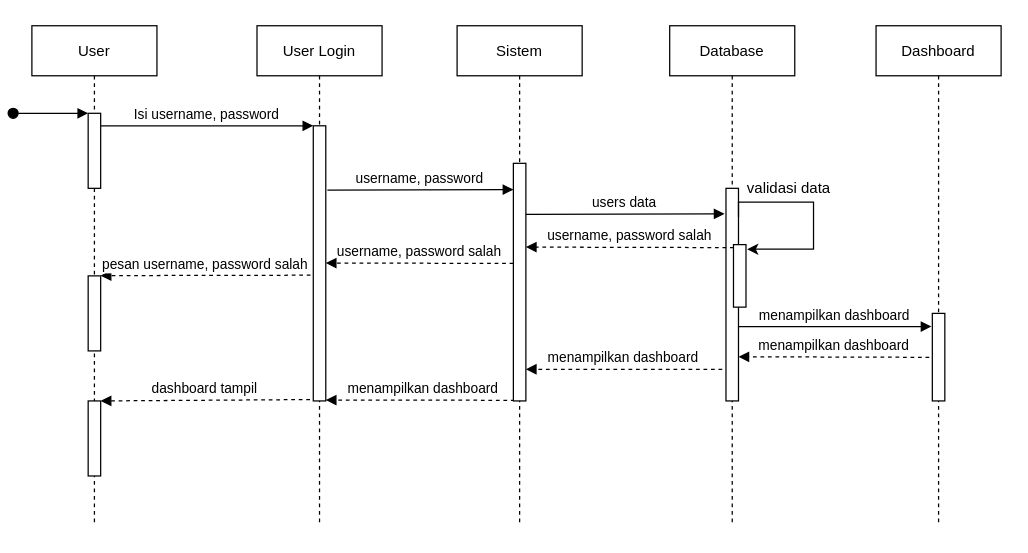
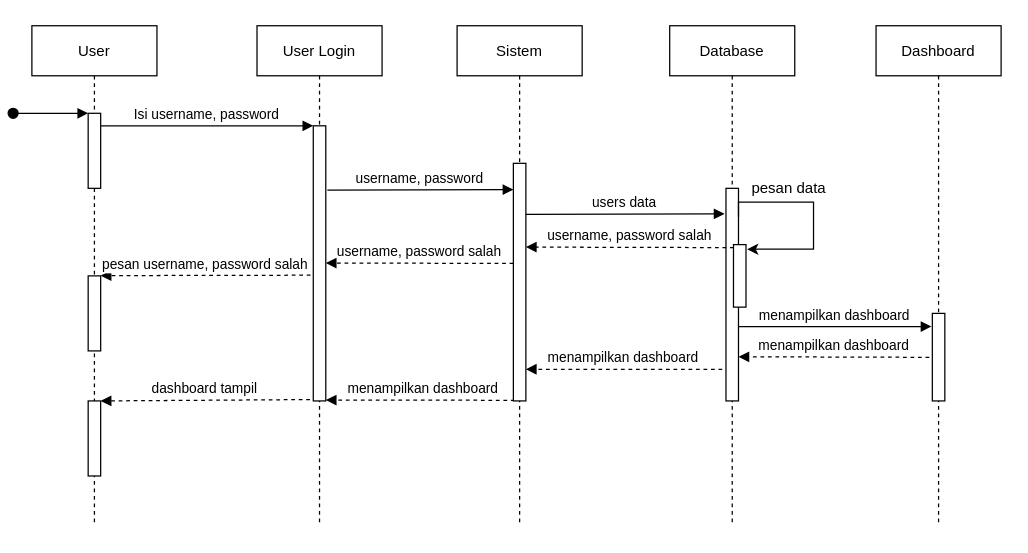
  <mxCell id="0" />
  <mxCell id="1" parent="0" />
  <mxCell id="2" value="User" style="shape=umlLifeline;perimeter=lifelinePerimeter;container=1;collapsible=0;recursiveResize=0;rounded=0;shadow=0;strokeWidth=1;" parent="1" vertex="1"><mxGeometry x="20" y="20" width="100" height="400" as="geometry" /></mxCell>
  <mxCell id="3" value="" style="points=[];perimeter=orthogonalPerimeter;rounded=0;shadow=0;strokeWidth=1;" parent="2" vertex="1"><mxGeometry x="45" y="70" width="10" height="60" as="geometry" /></mxCell>
  <mxCell id="4" value="" style="verticalAlign=bottom;startArrow=oval;endArrow=block;startSize=8;shadow=0;strokeWidth=1;rounded=0;" parent="2" target="3" edge="1"><mxGeometry relative="1" as="geometry"><mxPoint x="-15" y="70" as="sourcePoint" /></mxGeometry></mxCell>
  <mxCell id="5" value="" style="points=[];perimeter=orthogonalPerimeter;rounded=0;shadow=0;strokeWidth=1;" parent="2" vertex="1"><mxGeometry x="45" y="200" width="10" height="60" as="geometry" /></mxCell>
  <mxCell id="6" value="User Login" style="shape=umlLifeline;perimeter=lifelinePerimeter;container=1;collapsible=0;recursiveResize=0;rounded=0;shadow=0;strokeWidth=1;" parent="1" vertex="1"><mxGeometry x="200" y="20" width="100" height="400" as="geometry" /></mxCell>
  <mxCell id="7" value="" style="points=[];perimeter=orthogonalPerimeter;rounded=0;shadow=0;strokeWidth=1;" parent="6" vertex="1"><mxGeometry x="45" y="80" width="10" height="220" as="geometry" /></mxCell>
  <mxCell id="8" value="username, password salah" style="verticalAlign=bottom;endArrow=block;shadow=0;strokeWidth=1;rounded=0;exitX=0;exitY=0.421;exitDx=0;exitDy=0;exitPerimeter=0;dashed=1;" parent="6" source="12" edge="1"><mxGeometry relative="1" as="geometry"><mxPoint x="221.2" y="190.2" as="sourcePoint" /><mxPoint x="55.0" y="189.8" as="targetPoint" /></mxGeometry></mxCell>
  <mxCell id="9" value="menampilkan dashboard" style="verticalAlign=bottom;endArrow=block;shadow=0;strokeWidth=1;rounded=0;dashed=1;exitX=-0.297;exitY=0.852;exitDx=0;exitDy=0;exitPerimeter=0;" parent="6" edge="1"><mxGeometry relative="1" as="geometry"><mxPoint x="212.03" y="299.49" as="sourcePoint" /><mxPoint x="55" y="299.31" as="targetPoint" /></mxGeometry></mxCell>
  <mxCell id="10" value="Isi username, password" style="verticalAlign=bottom;endArrow=block;entryX=0;entryY=0;shadow=0;strokeWidth=1;rounded=0;" parent="1" source="3" target="7" edge="1"><mxGeometry relative="1" as="geometry"><mxPoint x="175" y="100" as="sourcePoint" /></mxGeometry></mxCell>
  <mxCell id="11" value="Sistem" style="shape=umlLifeline;perimeter=lifelinePerimeter;container=1;collapsible=0;recursiveResize=0;rounded=0;shadow=0;strokeWidth=1;" parent="1" vertex="1"><mxGeometry x="360" y="20" width="100" height="400" as="geometry" /></mxCell>
  <mxCell id="12" value="" style="points=[];perimeter=orthogonalPerimeter;rounded=0;shadow=0;strokeWidth=1;" parent="11" vertex="1"><mxGeometry x="45" y="110" width="10" height="190" as="geometry" /></mxCell>
  <mxCell id="13" value="Database" style="shape=umlLifeline;perimeter=lifelinePerimeter;container=1;collapsible=0;recursiveResize=0;rounded=0;shadow=0;strokeWidth=1;" parent="1" vertex="1"><mxGeometry x="530" y="20" width="100" height="400" as="geometry" /></mxCell>
  <mxCell id="14" value="" style="points=[];perimeter=orthogonalPerimeter;rounded=0;shadow=0;strokeWidth=1;" parent="13" vertex="1"><mxGeometry x="45" y="130" width="10" height="170" as="geometry" /></mxCell>
  <mxCell id="15" value="" style="points=[];perimeter=orthogonalPerimeter;rounded=0;shadow=0;strokeWidth=1;" parent="13" vertex="1"><mxGeometry x="51" y="175" width="10" height="50" as="geometry" /></mxCell>
  <mxCell id="16" style="edgeStyle=orthogonalEdgeStyle;rounded=0;orthogonalLoop=1;jettySize=auto;html=1;entryX=1.088;entryY=0.074;entryDx=0;entryDy=0;entryPerimeter=0;exitX=1.003;exitY=0.136;exitDx=0;exitDy=0;exitPerimeter=0;" parent="13" source="14" target="15" edge="1"><mxGeometry relative="1" as="geometry"><Array as="points"><mxPoint x="55" y="141" /><mxPoint x="115" y="141" /><mxPoint x="115" y="179" /></Array></mxGeometry></mxCell>
  <mxCell id="17" value="Dashboard" style="shape=umlLifeline;perimeter=lifelinePerimeter;container=1;collapsible=0;recursiveResize=0;rounded=0;shadow=0;strokeWidth=1;" parent="1" vertex="1"><mxGeometry x="695" y="20" width="100" height="400" as="geometry" /></mxCell>
  <mxCell id="18" value="" style="points=[];perimeter=orthogonalPerimeter;rounded=0;shadow=0;strokeWidth=1;" parent="17" vertex="1"><mxGeometry x="45" y="230" width="10" height="70" as="geometry" /></mxCell>
  <mxCell id="19" value="menampilkan dashboard" style="verticalAlign=bottom;endArrow=block;shadow=0;strokeWidth=1;rounded=0;dashed=1;exitX=-0.245;exitY=0.502;exitDx=0;exitDy=0;exitPerimeter=0;" parent="17" source="18" edge="1"><mxGeometry relative="1" as="geometry"><mxPoint x="30" y="264.66" as="sourcePoint" /><mxPoint x="-110" y="264.66" as="targetPoint" /></mxGeometry></mxCell>
  <mxCell id="20" value="username, password" style="verticalAlign=bottom;endArrow=block;shadow=0;strokeWidth=1;rounded=0;exitX=1.129;exitY=0.234;exitDx=0;exitDy=0;exitPerimeter=0;" parent="1" source="7" edge="1"><mxGeometry relative="1" as="geometry"><mxPoint x="85" y="110" as="sourcePoint" /><mxPoint x="405" y="151" as="targetPoint" /></mxGeometry></mxCell>
  <mxCell id="21" value="users data" style="verticalAlign=bottom;endArrow=block;shadow=0;strokeWidth=1;rounded=0;exitX=1.3;exitY=0.281;exitDx=0;exitDy=0;exitPerimeter=0;entryX=-0.116;entryY=0.12;entryDx=0;entryDy=0;entryPerimeter=0;" parent="1" target="14" edge="1"><mxGeometry relative="1" as="geometry"><mxPoint x="415" y="170.92" as="sourcePoint" /><mxPoint x="575" y="171" as="targetPoint" /></mxGeometry></mxCell>
- <mxCell id="22" value="validasi data" style="text;html=1;align=center;verticalAlign=middle;resizable=0;points=[];autosize=1;strokeColor=none;fillColor=none;" parent="1" vertex="1"><mxGeometry x="585" y="140" width="80" height="20" as="geometry" /></mxCell>
+ <mxCell id="22" value="pesan data" style="text;html=1;align=center;verticalAlign=middle;resizable=0;points=[];autosize=1;strokeColor=none;fillColor=none;" parent="1" vertex="1"><mxGeometry x="585" y="140" width="80" height="20" as="geometry" /></mxCell>
  <mxCell id="23" value="username, password salah" style="verticalAlign=bottom;endArrow=block;shadow=0;strokeWidth=1;rounded=0;exitX=0.02;exitY=0.048;exitDx=0;exitDy=0;exitPerimeter=0;dashed=1;" parent="1" source="15" edge="1"><mxGeometry relative="1" as="geometry"><mxPoint x="405" y="260.48" as="sourcePoint" /><mxPoint x="415" y="197" as="targetPoint" /></mxGeometry></mxCell>
  <mxCell id="24" value="pesan username, password salah" style="verticalAlign=bottom;endArrow=block;shadow=0;strokeWidth=1;rounded=0;exitX=-0.22;exitY=0.543;exitDx=0;exitDy=0;exitPerimeter=0;dashed=1;" parent="1" source="7" edge="1"><mxGeometry relative="1" as="geometry"><mxPoint x="225" y="219.99" as="sourcePoint" /><mxPoint x="75" y="219.8" as="targetPoint" /></mxGeometry></mxCell>
  <mxCell id="25" value="menampilkan dashboard" style="verticalAlign=bottom;endArrow=block;shadow=0;strokeWidth=1;rounded=0;exitX=1.3;exitY=0.281;exitDx=0;exitDy=0;exitPerimeter=0;entryX=-0.071;entryY=0.15;entryDx=0;entryDy=0;entryPerimeter=0;" parent="1" target="18" edge="1"><mxGeometry relative="1" as="geometry"><mxPoint x="585" y="260.52" as="sourcePoint" /><mxPoint x="735" y="260" as="targetPoint" /></mxGeometry></mxCell>
  <mxCell id="26" value="menampilkan dashboard" style="verticalAlign=bottom;endArrow=block;shadow=0;strokeWidth=1;rounded=0;dashed=1;exitX=-0.297;exitY=0.852;exitDx=0;exitDy=0;exitPerimeter=0;" parent="1" source="14" edge="1"><mxGeometry relative="1" as="geometry"><mxPoint x="567.55" y="295.14" as="sourcePoint" /><mxPoint x="415" y="294.66" as="targetPoint" /></mxGeometry></mxCell>
  <mxCell id="27" value="" style="points=[];perimeter=orthogonalPerimeter;rounded=0;shadow=0;strokeWidth=1;" parent="1" vertex="1"><mxGeometry x="65" y="320" width="10" height="60" as="geometry" /></mxCell>
  <mxCell id="28" value="dashboard tampil" style="verticalAlign=bottom;endArrow=block;shadow=0;strokeWidth=1;rounded=0;dashed=1;exitX=-0.262;exitY=0.995;exitDx=0;exitDy=0;exitPerimeter=0;" parent="1" source="7" edge="1"><mxGeometry relative="1" as="geometry"><mxPoint x="232.03" y="320.18" as="sourcePoint" /><mxPoint x="75" y="320" as="targetPoint" /></mxGeometry></mxCell>
